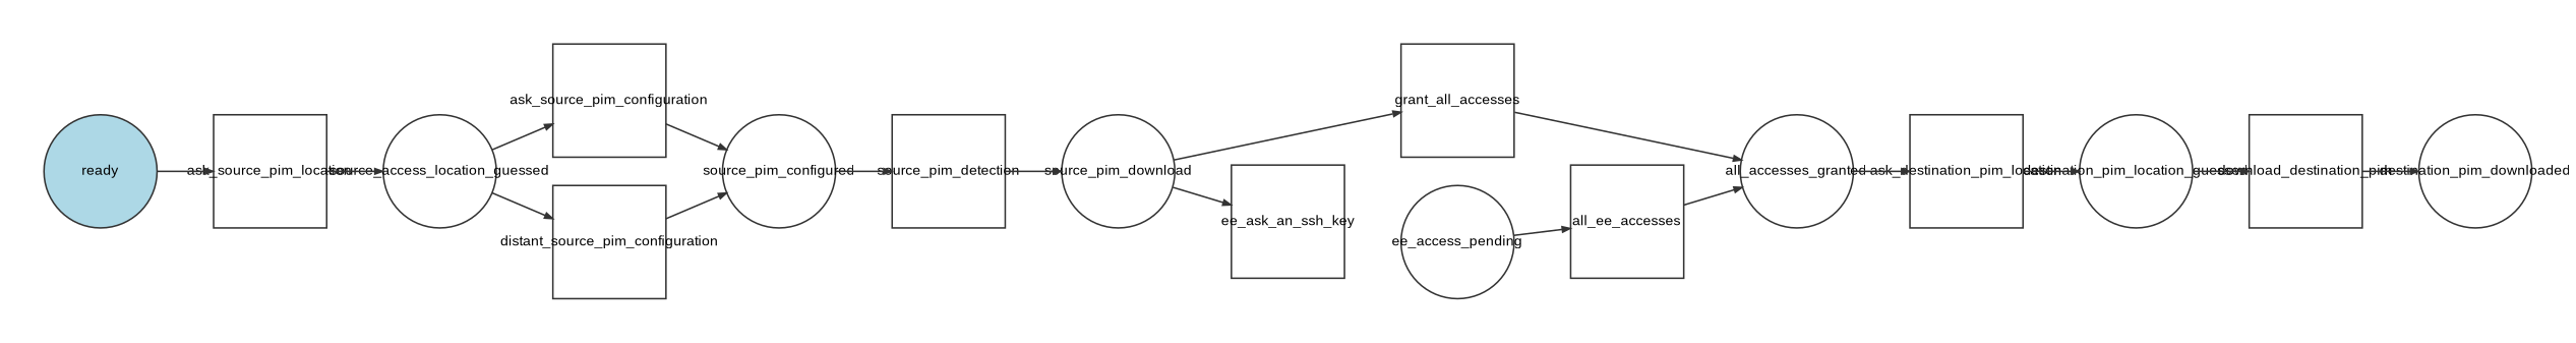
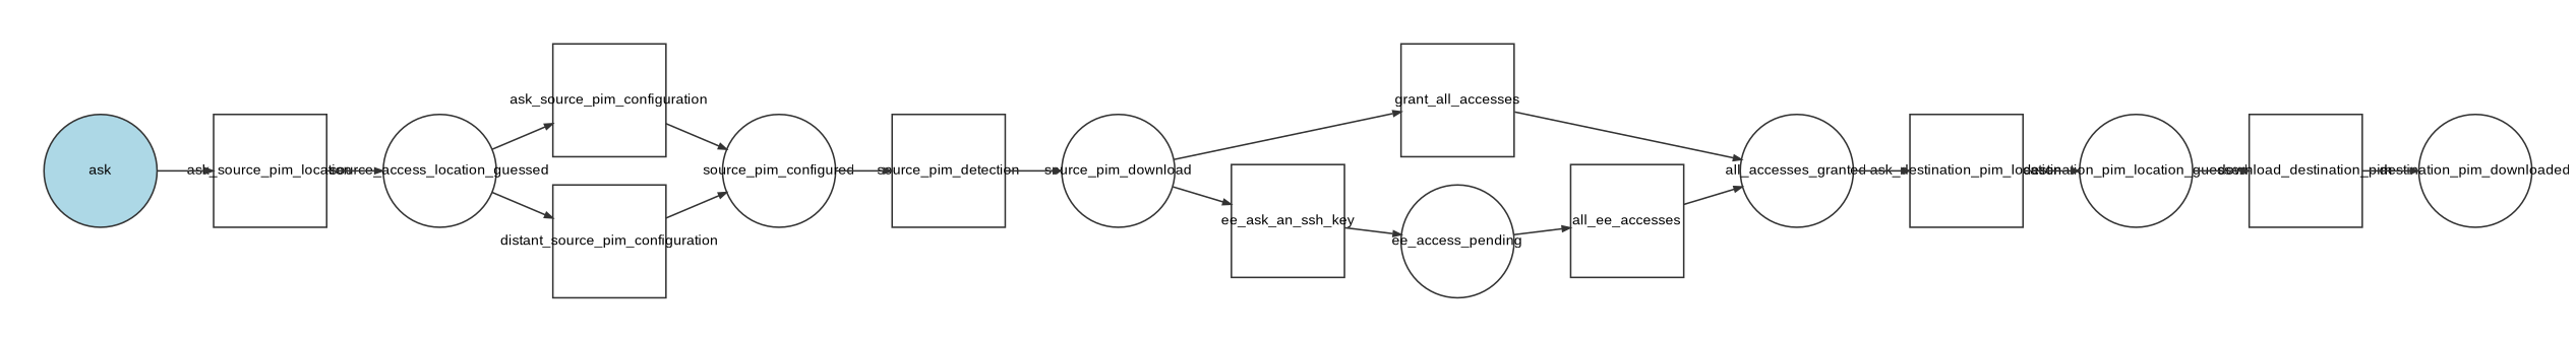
  digraph {
    rankdir=LR
    node [color="#333333" fillcolor=lightblue fixedsize=1 fontname=Arial fontsize=9 shape=box regular=1]
    edge [arrowhead=normal arrowsize=0.5 color="#333333" fontname=Arial fontsize=9 style=solid]
-   n1 [label=ready shape=circle style=filled width=1 regular=""]
+   n1 [label=ask shape=circle style=filled width=1 regular=""]
    n2 [label=ask_source_pim_location width=1]
    n3 [label=source_access_location_guessed shape=circle width=1 regular=""]
    n4 [label=ask_source_pim_configuration width=1]
    n5 [label=distant_source_pim_configuration width=1]
    n6 [label=source_pim_configured shape=circle width=1 regular=""]
    n7 [label=source_pim_detection width=1]
    n8 [label=source_pim_download shape=circle width=1 regular=""]
    n9 [label=grant_all_accesses width=1]
    n10 [label=ee_ask_an_ssh_key width=1]
    n11 [label=all_accesses_granted shape=circle width=1 regular=""]
    n12 [label=ee_access_pending shape=circle width=1 regular=""]
    n13 [label=all_ee_accesses width=1]
    n14 [label=ask_destination_pim_location width=1]
    n15 [label=destination_pim_location_guessed shape=circle width=1 regular=""]
    n16 [label=download_destination_pim width=1]
    n17 [label=destination_pim_downloaded shape=circle width=1 regular=""]
    n1 -> n2
    n2 -> n3
    n3 -> n4
    n3 -> n5
    n4 -> n6
    n5 -> n6
    n6 -> n7
    n7 -> n8
    n8 -> n9
    n8 -> n10
    n9 -> n11
+   n10 -> n12
    n11 -> n14
    n12 -> n13
    n13 -> n11
    n14 -> n15
    n15 -> n16
    n16 -> n17
  }
